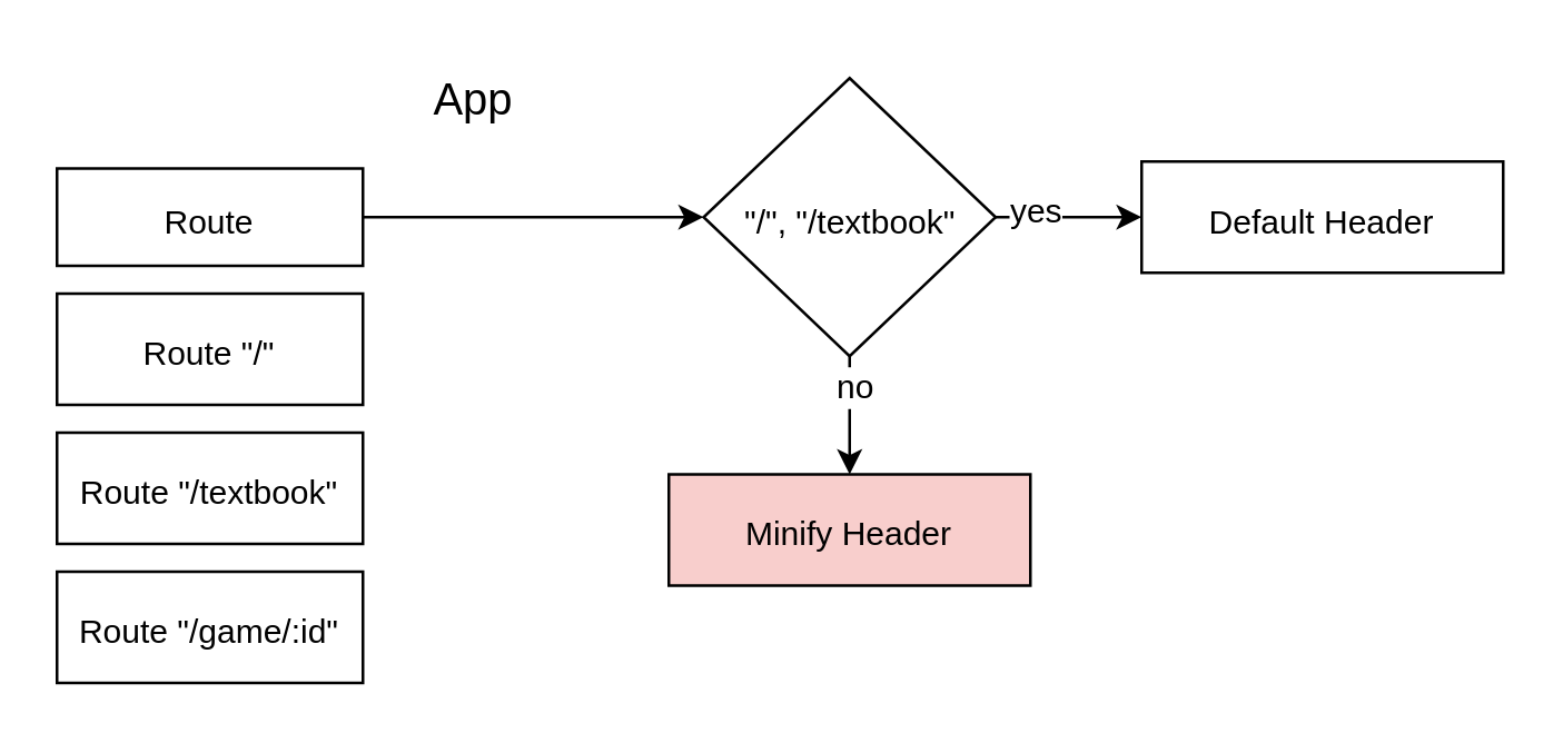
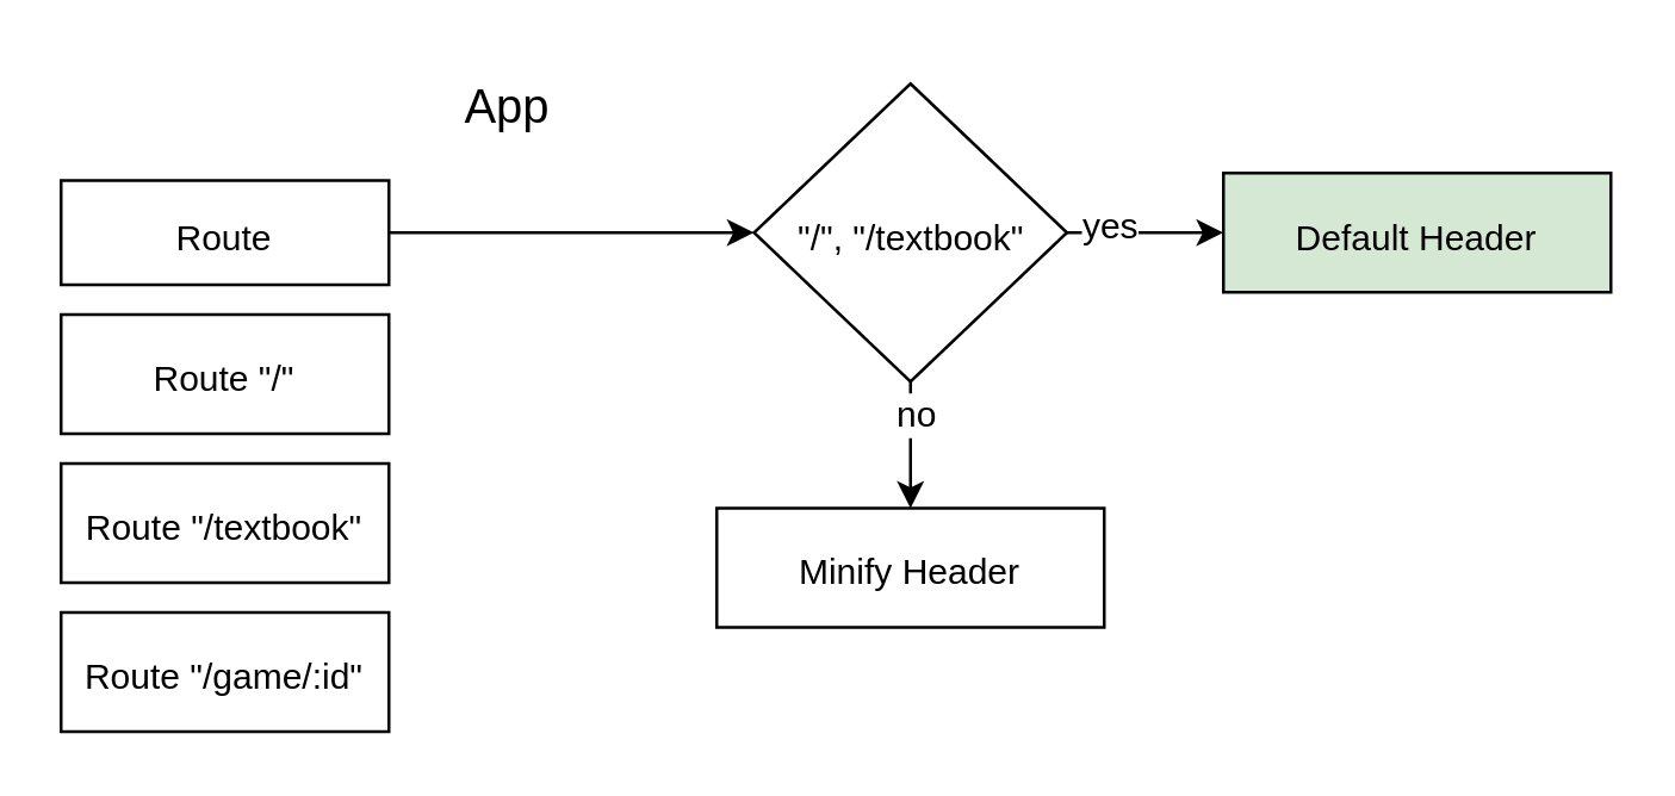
  <mxCell id="0" />
  <mxCell id="1" parent="0" />
  <mxCell id="2" value="&lt;span style=&quot;font-size: 16px;&quot;&gt;App&lt;/span&gt;" style="text;html=1;strokeColor=none;fillColor=none;align=center;verticalAlign=middle;whiteSpace=wrap;rounded=0;strokeWidth=3;" vertex="1" parent="1"><mxGeometry x="115" y="20" width="110" height="30" as="geometry" /></mxCell>
  <mxCell id="3" value="&lt;font style=&quot;font-size: 12px;&quot;&gt;Route &quot;/&quot;&lt;/font&gt;" style="rounded=0;whiteSpace=wrap;html=1;strokeWidth=1;fontSize=16;" vertex="1" parent="1"><mxGeometry x="20" y="105" width="110" height="40" as="geometry" /></mxCell>
  <mxCell id="4" value="&lt;font style=&quot;font-size: 12px;&quot;&gt;Route &quot;/textbook&quot;&lt;/font&gt;" style="rounded=0;whiteSpace=wrap;html=1;strokeWidth=1;fontSize=16;" vertex="1" parent="1"><mxGeometry x="20" y="155" width="110" height="40" as="geometry" /></mxCell>
  <mxCell id="5" value="&lt;font style=&quot;font-size: 12px;&quot;&gt;Route &quot;/game/:id&quot;&lt;/font&gt;" style="rounded=0;whiteSpace=wrap;html=1;strokeWidth=1;fontSize=16;" vertex="1" parent="1"><mxGeometry x="20" y="205" width="110" height="40" as="geometry" /></mxCell>
  <mxCell id="6" value="&lt;font style=&quot;font-size: 12px;&quot;&gt;Route&lt;/font&gt;" style="rounded=0;whiteSpace=wrap;html=1;strokeWidth=1;fontSize=16;" vertex="1" parent="1"><mxGeometry x="20" y="60" width="110" height="35" as="geometry" /></mxCell>
  <mxCell id="7" value="&lt;font style=&quot;font-size: 12px;&quot;&gt;&quot;/&quot;, &quot;/textbook&quot;&lt;/font&gt;" style="rhombus;whiteSpace=wrap;html=1;strokeWidth=1;fontSize=16;" vertex="1" parent="1"><mxGeometry x="252.5" y="27.5" width="105" height="100" as="geometry" /></mxCell>
  <mxCell id="8" value="" style="endArrow=classic;html=1;rounded=0;fontSize=16;exitX=1;exitY=0.5;exitDx=0;exitDy=0;entryX=0;entryY=0.5;entryDx=0;entryDy=0;" edge="1" parent="1" source="6" target="7"><mxGeometry width="50" height="50" relative="1" as="geometry"><mxPoint x="170" y="160" as="sourcePoint" /><mxPoint x="220" y="110" as="targetPoint" /></mxGeometry></mxCell>
- <mxCell id="9" value="&lt;font style=&quot;font-size: 12px;&quot;&gt;Minify Header&lt;/font&gt;" style="rounded=0;whiteSpace=wrap;html=1;strokeWidth=1;fontSize=16;fillColor=#f8cecc;" vertex="1" parent="1"><mxGeometry x="240" y="170" width="130" height="40" as="geometry" /></mxCell>
- <mxCell id="10" value="&lt;font style=&quot;font-size: 12px;&quot;&gt;Default Header&lt;/font&gt;" style="rounded=0;whiteSpace=wrap;html=1;strokeWidth=1;fontSize=16;" vertex="1" parent="1"><mxGeometry x="410" y="57.5" width="130" height="40" as="geometry" /></mxCell>
+ <mxCell id="9" value="&lt;font style=&quot;font-size: 12px;&quot;&gt;Minify Header&lt;/font&gt;" style="rounded=0;whiteSpace=wrap;html=1;strokeWidth=1;fontSize=16;" vertex="1" parent="1"><mxGeometry x="240" y="170" width="130" height="40" as="geometry" /></mxCell>
+ <mxCell id="10" value="&lt;font style=&quot;font-size: 12px;&quot;&gt;Default Header&lt;/font&gt;" style="rounded=0;whiteSpace=wrap;html=1;strokeWidth=1;fontSize=16;fillColor=#d5e8d4;" vertex="1" parent="1"><mxGeometry x="410" y="57.5" width="130" height="40" as="geometry" /></mxCell>
  <mxCell id="11" value="" style="endArrow=classic;html=1;rounded=0;fontSize=16;exitX=1;exitY=0.5;exitDx=0;exitDy=0;entryX=0;entryY=0.5;entryDx=0;entryDy=0;" edge="1" parent="1" source="7" target="10"><mxGeometry width="50" height="50" relative="1" as="geometry"><mxPoint x="340" y="140" as="sourcePoint" /><mxPoint x="390" y="90" as="targetPoint" /></mxGeometry></mxCell>
  <mxCell id="12" value="yes" style="edgeLabel;html=1;align=center;verticalAlign=middle;resizable=0;points=[];fontSize=12;" vertex="1" connectable="0" parent="11"><mxGeometry x="-0.456" y="2" relative="1" as="geometry"><mxPoint as="offset" /></mxGeometry></mxCell>
  <mxCell id="13" value="" style="endArrow=classic;html=1;rounded=0;fontSize=16;exitX=0.5;exitY=1;exitDx=0;exitDy=0;entryX=0.5;entryY=0;entryDx=0;entryDy=0;" edge="1" parent="1" source="7" target="9"><mxGeometry width="50" height="50" relative="1" as="geometry"><mxPoint x="340" y="140" as="sourcePoint" /><mxPoint x="390" y="90" as="targetPoint" /></mxGeometry></mxCell>
  <mxCell id="14" value="no" style="edgeLabel;html=1;align=center;verticalAlign=middle;resizable=0;points=[];fontSize=12;" vertex="1" connectable="0" parent="13"><mxGeometry x="-0.49" y="1" relative="1" as="geometry"><mxPoint as="offset" /></mxGeometry></mxCell>
